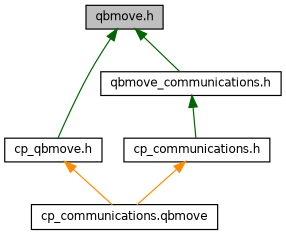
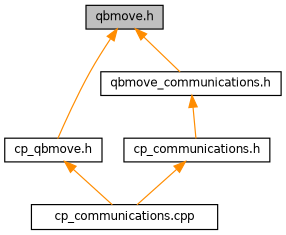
  digraph {
    node [color=black fillcolor=white fontname=Helvetica fontsize=10 shape=record style=filled]
    edge [color=darkorange dir=back fontname=Helvetica fontsize=10 labelfontname=Helvetica labelfontsize=10 style=solid]
    n1 [fillcolor=grey75 fontcolor=black height=0.2 label="qbmove.h" width=0.4]
    n2 [height=0.2 label="cp_qbmove.h" width=0.4]
    n3 [height=0.2 label="qbmove_communications.h" width=0.4]
-   n4 [height=0.2 label="cp_communications.qbmove" width=0.4]
+   n4 [height=0.2 label="cp_communications.cpp" width=0.4]
    n5 [height=0.2 label="cp_communications.h" width=0.4]
-   n1 -> n2 [color=darkgreen]
-   n1 -> n3 [color=darkgreen]
+   n1 -> n2
+   n1 -> n3
    n2 -> n4
-   n3 -> n5 [color=darkgreen]
+   n3 -> n5
    n5 -> n4
  }
